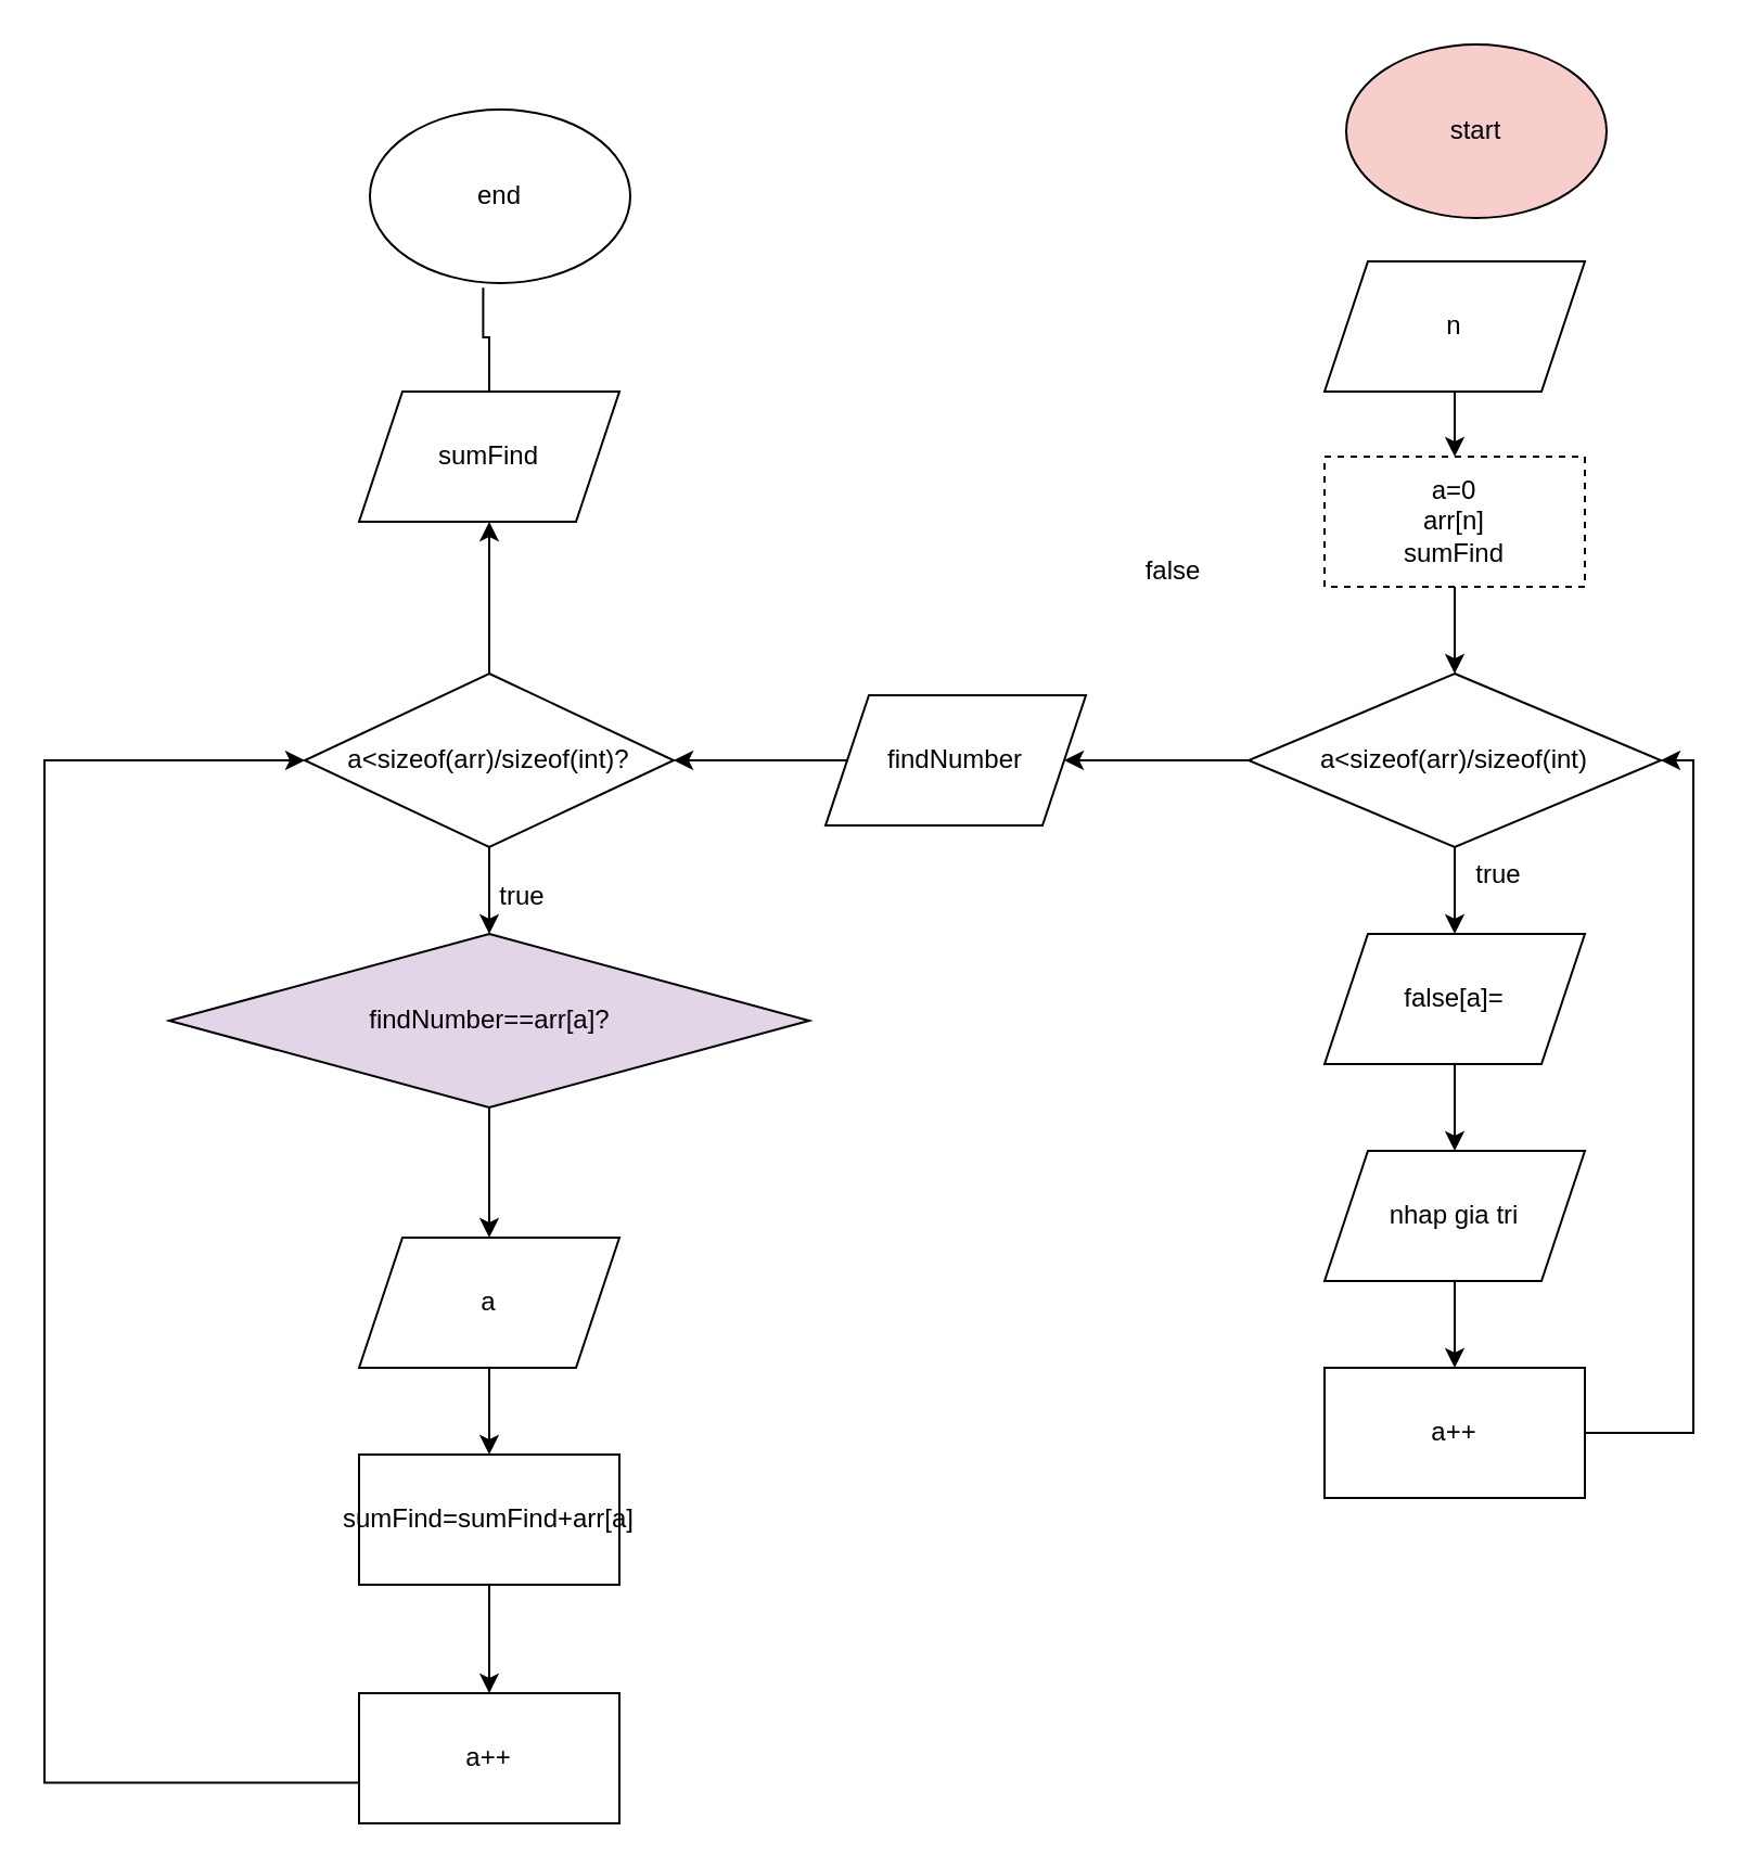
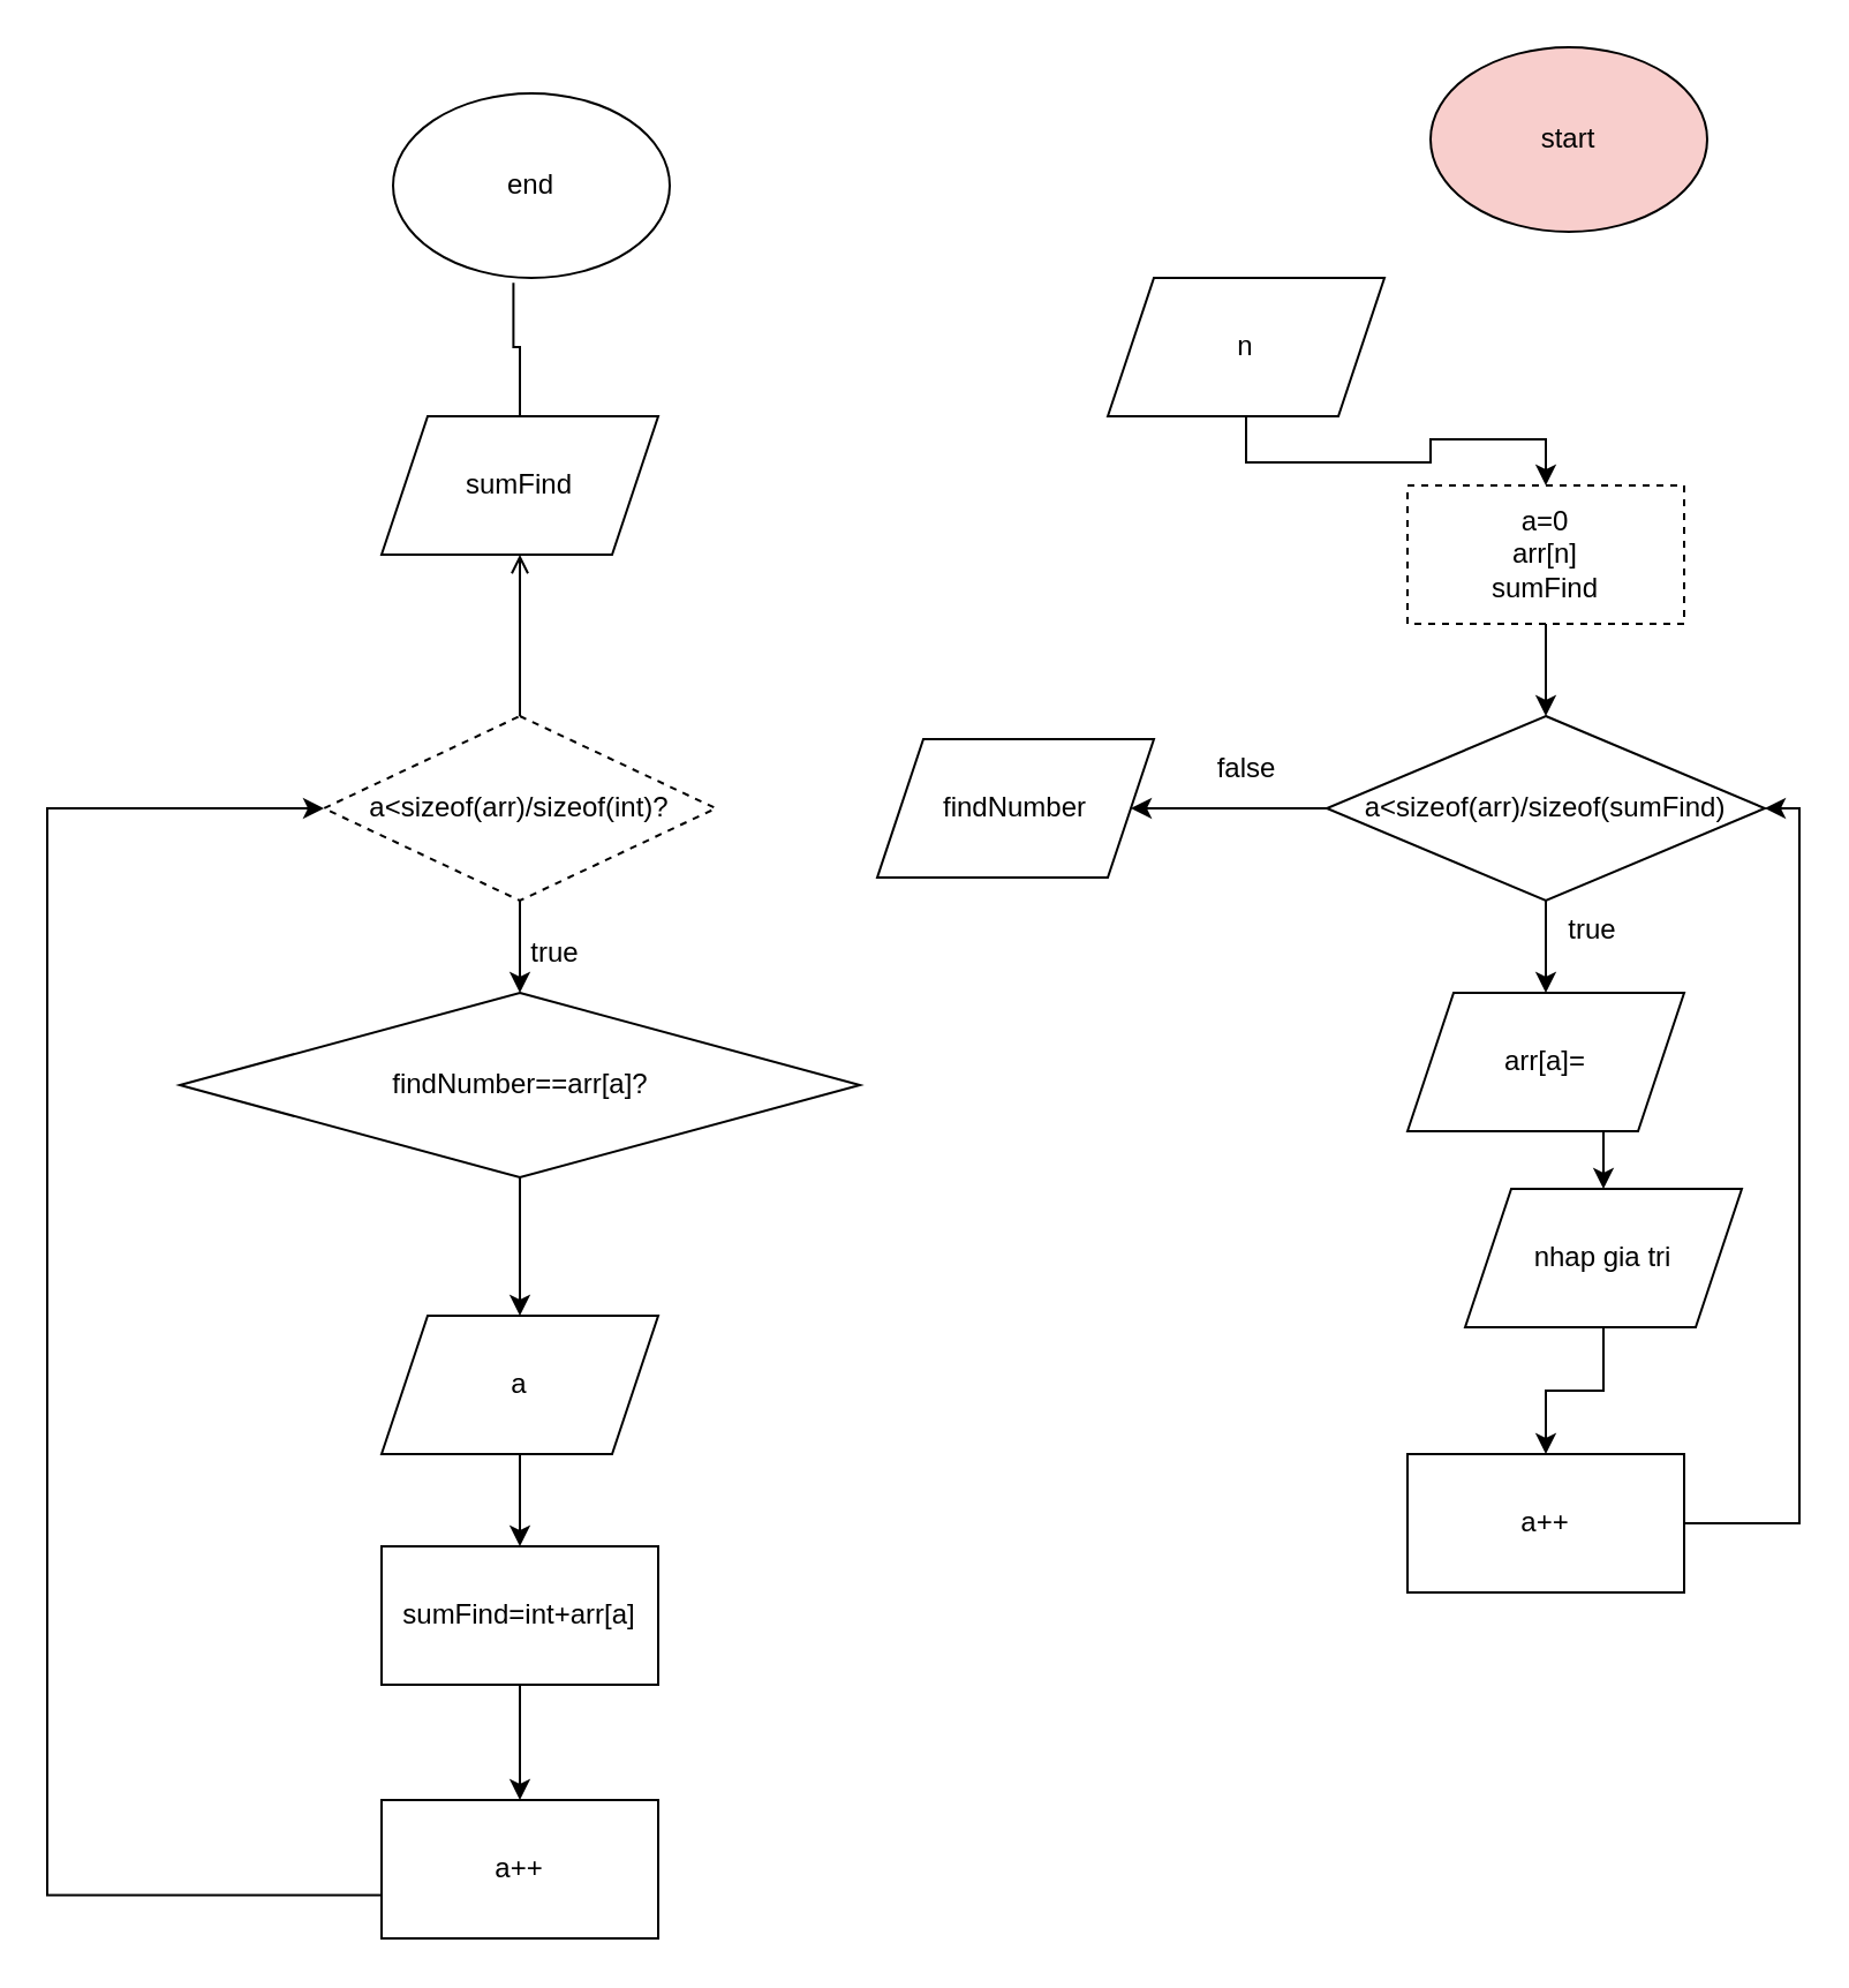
  <mxCell id="0" />
  <mxCell id="1" parent="0" />
  <mxCell id="2" value="start" style="ellipse;whiteSpace=wrap;html=1;fillColor=#f8cecc;" vertex="1" parent="1"><mxGeometry x="620" y="20" width="120" height="80" as="geometry" /></mxCell>
  <mxCell id="3" style="edgeStyle=orthogonalEdgeStyle;rounded=0;orthogonalLoop=1;jettySize=auto;html=1;exitX=0.5;exitY=1;exitDx=0;exitDy=0;entryX=0.5;entryY=0;entryDx=0;entryDy=0;" edge="1" parent="1" source="4" target="6"><mxGeometry relative="1" as="geometry" /></mxCell>
- <mxCell id="4" value="n" style="shape=parallelogram;perimeter=parallelogramPerimeter;whiteSpace=wrap;html=1;fixedSize=1;" vertex="1" parent="1"><mxGeometry x="610" y="120" width="120" height="60" as="geometry" /></mxCell>
+ <mxCell id="4" value="n" style="shape=parallelogram;perimeter=parallelogramPerimeter;whiteSpace=wrap;html=1;fixedSize=1;" vertex="1" parent="1"><mxGeometry x="480" y="120" width="120" height="60" as="geometry" /></mxCell>
  <mxCell id="5" style="edgeStyle=orthogonalEdgeStyle;rounded=0;orthogonalLoop=1;jettySize=auto;html=1;exitX=0.5;exitY=1;exitDx=0;exitDy=0;entryX=0.5;entryY=0;entryDx=0;entryDy=0;" edge="1" parent="1" source="6" target="9"><mxGeometry relative="1" as="geometry" /></mxCell>
  <mxCell id="6" value="a=0&lt;br&gt;arr[n]&lt;br&gt;sumFind" style="rounded=0;whiteSpace=wrap;html=1;dashed=1;" vertex="1" parent="1"><mxGeometry x="610" y="210" width="120" height="60" as="geometry" /></mxCell>
  <mxCell id="7" style="edgeStyle=orthogonalEdgeStyle;rounded=0;orthogonalLoop=1;jettySize=auto;html=1;exitX=0.5;exitY=1;exitDx=0;exitDy=0;entryX=0.5;entryY=0;entryDx=0;entryDy=0;" edge="1" parent="1" source="9" target="11"><mxGeometry relative="1" as="geometry" /></mxCell>
  <mxCell id="8" style="edgeStyle=orthogonalEdgeStyle;rounded=0;orthogonalLoop=1;jettySize=auto;html=1;exitX=0;exitY=0.5;exitDx=0;exitDy=0;" edge="1" parent="1" source="9"><mxGeometry relative="1" as="geometry"><mxPoint x="490" y="350" as="targetPoint" /></mxGeometry></mxCell>
- <mxCell id="9" value="a&amp;lt;sizeof(arr)/sizeof(int)" style="rhombus;whiteSpace=wrap;html=1;" vertex="1" parent="1"><mxGeometry x="575" y="310" width="190" height="80" as="geometry" /></mxCell>
+ <mxCell id="9" value="a&amp;lt;sizeof(arr)/sizeof(sumFind)" style="rhombus;whiteSpace=wrap;html=1;" vertex="1" parent="1"><mxGeometry x="575" y="310" width="190" height="80" as="geometry" /></mxCell>
  <mxCell id="10" style="edgeStyle=orthogonalEdgeStyle;rounded=0;orthogonalLoop=1;jettySize=auto;html=1;exitX=0.5;exitY=1;exitDx=0;exitDy=0;entryX=0.5;entryY=0;entryDx=0;entryDy=0;" edge="1" parent="1" source="11" target="13"><mxGeometry relative="1" as="geometry" /></mxCell>
- <mxCell id="11" value="false[a]=" style="shape=parallelogram;perimeter=parallelogramPerimeter;whiteSpace=wrap;html=1;fixedSize=1;" vertex="1" parent="1"><mxGeometry x="610" y="430" width="120" height="60" as="geometry" /></mxCell>
+ <mxCell id="11" value="arr[a]=" style="shape=parallelogram;perimeter=parallelogramPerimeter;whiteSpace=wrap;html=1;fixedSize=1;" vertex="1" parent="1"><mxGeometry x="610" y="430" width="120" height="60" as="geometry" /></mxCell>
  <mxCell id="12" style="edgeStyle=orthogonalEdgeStyle;rounded=0;orthogonalLoop=1;jettySize=auto;html=1;exitX=0.5;exitY=1;exitDx=0;exitDy=0;entryX=0.5;entryY=0;entryDx=0;entryDy=0;" edge="1" parent="1" source="13" target="15"><mxGeometry relative="1" as="geometry" /></mxCell>
- <mxCell id="13" value="nhap gia tri" style="shape=parallelogram;perimeter=parallelogramPerimeter;whiteSpace=wrap;html=1;fixedSize=1;" vertex="1" parent="1"><mxGeometry x="610" y="530" width="120" height="60" as="geometry" /></mxCell>
+ <mxCell id="13" value="nhap gia tri" style="shape=parallelogram;perimeter=parallelogramPerimeter;whiteSpace=wrap;html=1;fixedSize=1;" vertex="1" parent="1"><mxGeometry x="635" y="515" width="120" height="60" as="geometry" /></mxCell>
  <mxCell id="14" style="edgeStyle=orthogonalEdgeStyle;rounded=0;orthogonalLoop=1;jettySize=auto;html=1;exitX=1;exitY=0.5;exitDx=0;exitDy=0;" edge="1" parent="1" source="15" target="9"><mxGeometry relative="1" as="geometry"><mxPoint x="770" y="350" as="targetPoint" /><Array as="points"><mxPoint x="780" y="660" /><mxPoint x="780" y="350" /></Array></mxGeometry></mxCell>
  <mxCell id="15" value="a++" style="rounded=0;whiteSpace=wrap;html=1;" vertex="1" parent="1"><mxGeometry x="610" y="630" width="120" height="60" as="geometry" /></mxCell>
  <mxCell id="16" value="true" style="text;html=1;align=center;verticalAlign=middle;resizable=0;points=[];autosize=1;strokeColor=none;fillColor=none;" vertex="1" parent="1"><mxGeometry x="670" y="388" width="40" height="30" as="geometry" /></mxCell>
- <mxCell id="17" value="false" style="text;html=1;align=center;verticalAlign=middle;resizable=0;points=[];autosize=1;strokeColor=none;fillColor=none;" vertex="1" parent="1"><mxGeometry x="515" y="248" width="50" height="30" as="geometry" /></mxCell>
- <mxCell id="18" style="edgeStyle=orthogonalEdgeStyle;rounded=0;orthogonalLoop=1;jettySize=auto;html=1;exitX=0;exitY=0.5;exitDx=0;exitDy=0;" edge="1" parent="1" source="19" target="22"><mxGeometry relative="1" as="geometry" /></mxCell>
+ <mxCell id="17" value="false" style="text;html=1;align=center;verticalAlign=middle;resizable=0;points=[];autosize=1;strokeColor=none;fillColor=none;" vertex="1" parent="1"><mxGeometry x="515" y="318" width="50" height="30" as="geometry" /></mxCell>
  <mxCell id="19" value="findNumber" style="shape=parallelogram;perimeter=parallelogramPerimeter;whiteSpace=wrap;html=1;fixedSize=1;" vertex="1" parent="1"><mxGeometry x="380" y="320" width="120" height="60" as="geometry" /></mxCell>
  <mxCell id="20" style="edgeStyle=orthogonalEdgeStyle;rounded=0;orthogonalLoop=1;jettySize=auto;html=1;exitX=0.5;exitY=1;exitDx=0;exitDy=0;" edge="1" parent="1" source="22"><mxGeometry relative="1" as="geometry"><mxPoint x="225" y="430" as="targetPoint" /></mxGeometry></mxCell>
- <mxCell id="21" style="edgeStyle=orthogonalEdgeStyle;rounded=0;orthogonalLoop=1;jettySize=auto;html=1;exitX=0.5;exitY=0;exitDx=0;exitDy=0;entryX=0.5;entryY=1;entryDx=0;entryDy=0;" edge="1" parent="1" source="22" target="32"><mxGeometry relative="1" as="geometry" /></mxCell>
- <mxCell id="22" value="a&amp;lt;sizeof(arr)/sizeof(int)?" style="rhombus;whiteSpace=wrap;html=1;" vertex="1" parent="1"><mxGeometry x="140" y="310" width="170" height="80" as="geometry" /></mxCell>
+ <mxCell id="21" style="edgeStyle=orthogonalEdgeStyle;rounded=0;orthogonalLoop=1;jettySize=auto;html=1;exitX=0.5;exitY=0;exitDx=0;exitDy=0;entryX=0.5;entryY=1;entryDx=0;entryDy=0;endArrow=open;" edge="1" parent="1" source="22" target="32"><mxGeometry relative="1" as="geometry" /></mxCell>
+ <mxCell id="22" value="a&amp;lt;sizeof(arr)/sizeof(int)?" style="rhombus;whiteSpace=wrap;html=1;dashed=1;" vertex="1" parent="1"><mxGeometry x="140" y="310" width="170" height="80" as="geometry" /></mxCell>
  <mxCell id="23" style="edgeStyle=orthogonalEdgeStyle;rounded=0;orthogonalLoop=1;jettySize=auto;html=1;exitX=0.5;exitY=1;exitDx=0;exitDy=0;" edge="1" parent="1" source="24"><mxGeometry relative="1" as="geometry"><mxPoint x="225" y="570" as="targetPoint" /></mxGeometry></mxCell>
- <mxCell id="24" value="findNumber==arr[a]?" style="rhombus;whiteSpace=wrap;html=1;fillColor=#e1d5e7;" vertex="1" parent="1"><mxGeometry x="77.5" y="430" width="295" height="80" as="geometry" /></mxCell>
+ <mxCell id="24" value="findNumber==arr[a]?" style="rhombus;whiteSpace=wrap;html=1;" vertex="1" parent="1"><mxGeometry x="77.5" y="430" width="295" height="80" as="geometry" /></mxCell>
  <mxCell id="25" style="edgeStyle=orthogonalEdgeStyle;rounded=0;orthogonalLoop=1;jettySize=auto;html=1;exitX=0.5;exitY=1;exitDx=0;exitDy=0;" edge="1" parent="1" source="26"><mxGeometry relative="1" as="geometry"><mxPoint x="225" y="670" as="targetPoint" /></mxGeometry></mxCell>
  <mxCell id="26" value="a" style="shape=parallelogram;perimeter=parallelogramPerimeter;whiteSpace=wrap;html=1;fixedSize=1;" vertex="1" parent="1"><mxGeometry x="165" y="570" width="120" height="60" as="geometry" /></mxCell>
  <mxCell id="27" style="edgeStyle=orthogonalEdgeStyle;rounded=0;orthogonalLoop=1;jettySize=auto;html=1;exitX=0.5;exitY=1;exitDx=0;exitDy=0;entryX=0.5;entryY=0;entryDx=0;entryDy=0;" edge="1" parent="1" source="28" target="30"><mxGeometry relative="1" as="geometry" /></mxCell>
- <mxCell id="28" value="sumFind=sumFind+arr[a]" style="rounded=0;whiteSpace=wrap;html=1;" vertex="1" parent="1"><mxGeometry x="165" y="670" width="120" height="60" as="geometry" /></mxCell>
+ <mxCell id="28" value="sumFind=int+arr[a]" style="rounded=0;whiteSpace=wrap;html=1;" vertex="1" parent="1"><mxGeometry x="165" y="670" width="120" height="60" as="geometry" /></mxCell>
  <mxCell id="29" style="edgeStyle=orthogonalEdgeStyle;rounded=0;orthogonalLoop=1;jettySize=auto;html=1;exitX=0;exitY=0.5;exitDx=0;exitDy=0;entryX=0;entryY=0.5;entryDx=0;entryDy=0;" edge="1" parent="1" target="22"><mxGeometry relative="1" as="geometry"><mxPoint x="30" y="350" as="targetPoint" /><mxPoint x="165" y="821.2" as="sourcePoint" /><Array as="points"><mxPoint x="20" y="821" /><mxPoint x="20" y="350" /></Array></mxGeometry></mxCell>
  <mxCell id="30" value="a++" style="rounded=0;whiteSpace=wrap;html=1;" vertex="1" parent="1"><mxGeometry x="165" y="780" width="120" height="60" as="geometry" /></mxCell>
  <mxCell id="31" value="true" style="text;html=1;align=center;verticalAlign=middle;resizable=0;points=[];autosize=1;strokeColor=none;fillColor=none;" vertex="1" parent="1"><mxGeometry x="220" y="398" width="40" height="30" as="geometry" /></mxCell>
  <mxCell id="32" value="sumFind" style="shape=parallelogram;perimeter=parallelogramPerimeter;whiteSpace=wrap;html=1;fixedSize=1;" vertex="1" parent="1"><mxGeometry x="165" y="180" width="120" height="60" as="geometry" /></mxCell>
- <mxCell id="33" value="end" style="ellipse;whiteSpace=wrap;html=1;" vertex="1" parent="1"><mxGeometry x="170" y="50" width="120" height="80" as="geometry" /></mxCell>
+ <mxCell id="33" value="end" style="ellipse;whiteSpace=wrap;html=1;" vertex="1" parent="1"><mxGeometry x="170" y="40" width="120" height="80" as="geometry" /></mxCell>
  <mxCell id="34" style="edgeStyle=orthogonalEdgeStyle;rounded=0;orthogonalLoop=1;jettySize=auto;html=1;exitX=0.5;exitY=0;exitDx=0;exitDy=0;entryX=0.435;entryY=1.027;entryDx=0;entryDy=0;entryPerimeter=0;endArrow=none;" edge="1" parent="1" source="32" target="33"><mxGeometry relative="1" as="geometry" /></mxCell>
